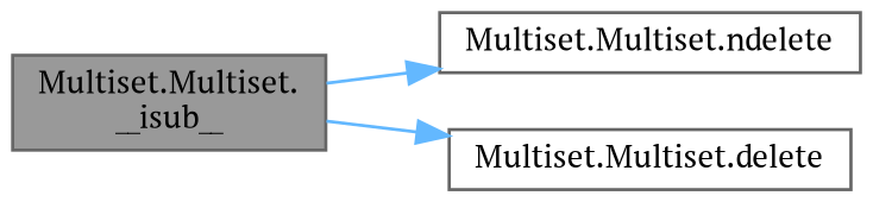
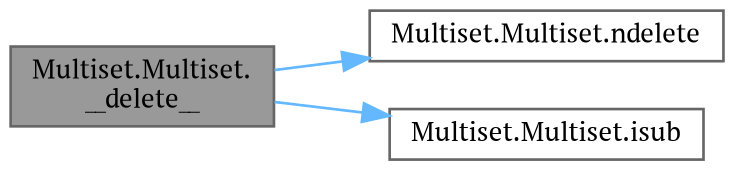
  digraph {
    fontname="PT Serif"
    rankdir=LR
    node [color=grey40 fillcolor=white fontname="PT Serif" fontsize=10 shape=box style=filled]
    edge [color=steelblue1 fontname="PT Serif" fontsize=10 labelfontname=Helvetica labelfontsize=10 style=solid]
-   n1 [color=gray40 fillcolor=grey60 fontcolor=black height=0.2 label="Multiset.Multiset.\l__isub__" width=0.4]
+   n1 [color=gray40 fillcolor=grey60 fontcolor=black height=0.2 label="Multiset.Multiset.\l__delete__" width=0.4]
    n2 [height=0.2 label="Multiset.Multiset.ndelete" width=0.4]
-   n3 [height=0.2 label="Multiset.Multiset.delete" width=0.4]
+   n3 [height=0.2 label="Multiset.Multiset.isub" width=0.4]
    n1 -> n2
    n1 -> n3
  }
